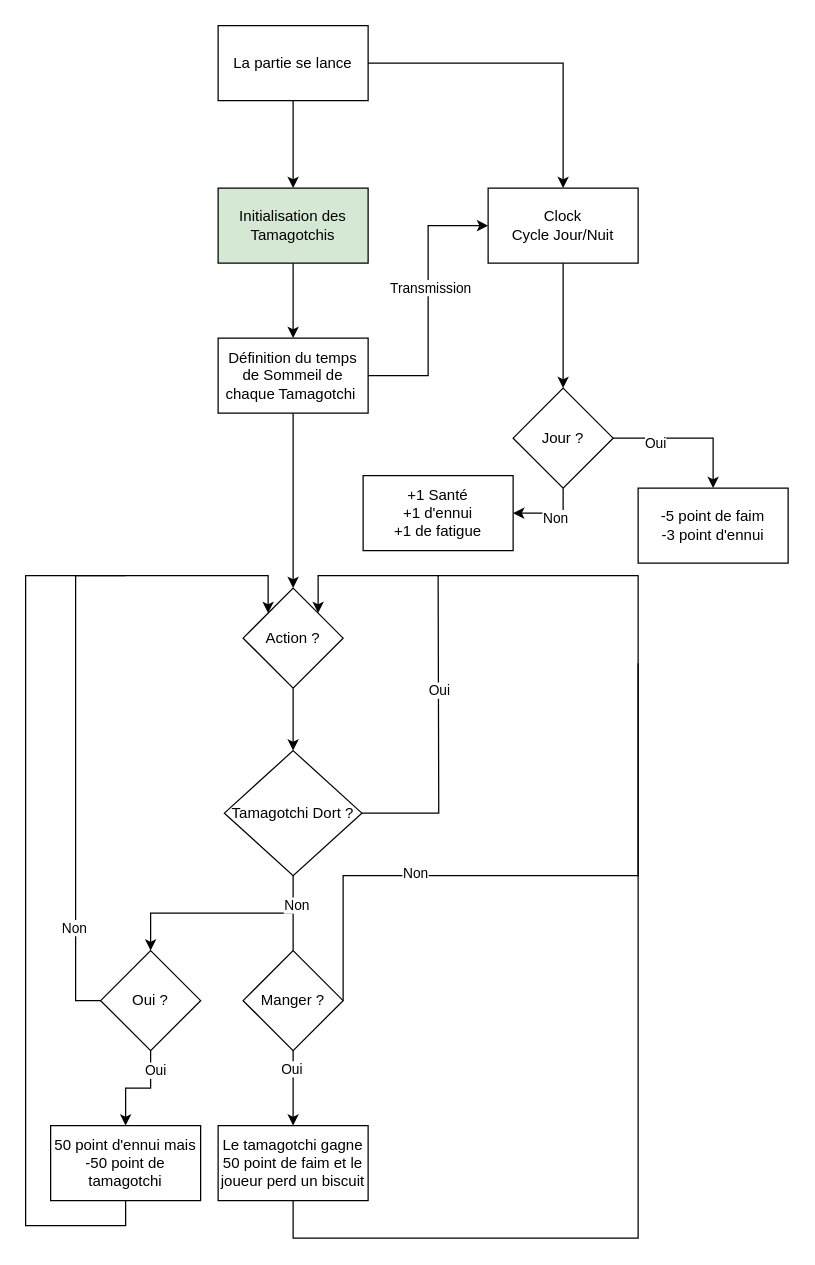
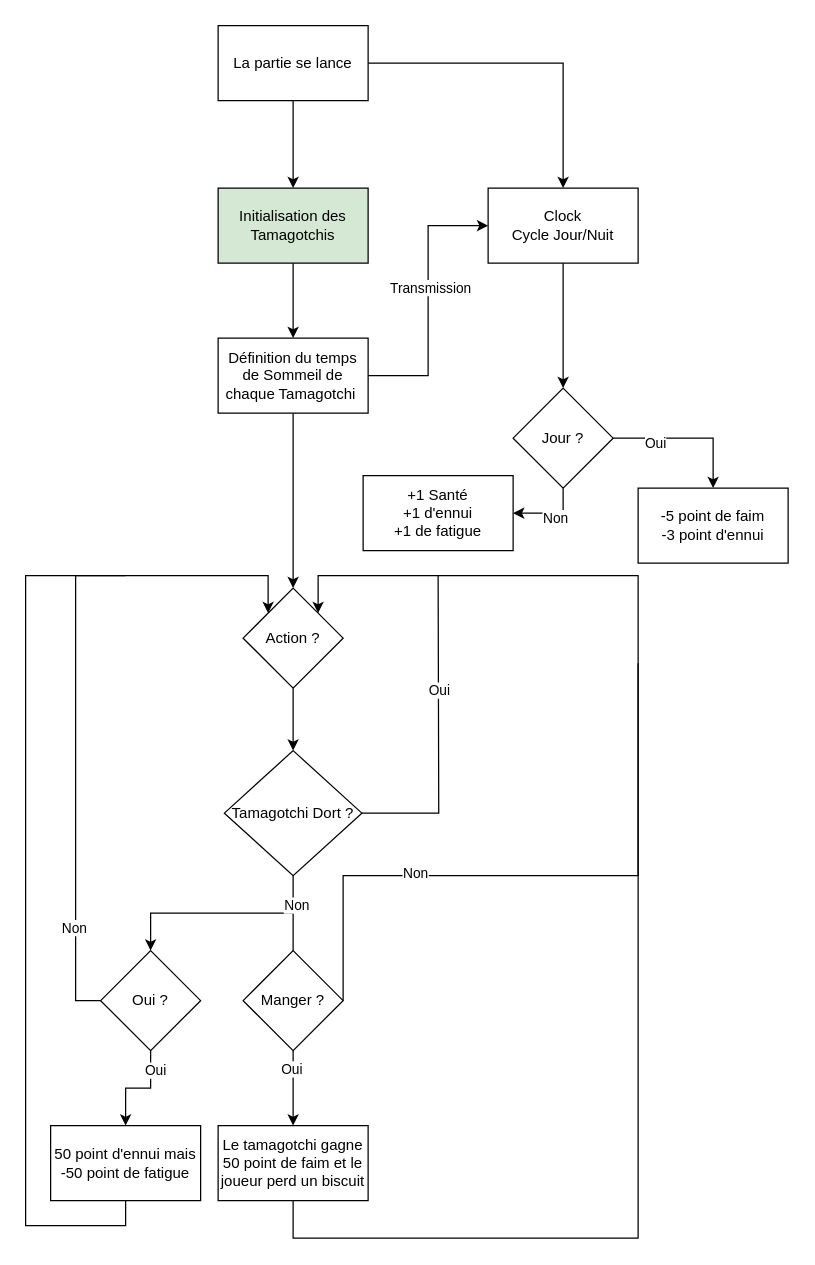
  <mxCell id="0" />
  <mxCell id="1" parent="0" />
  <mxCell id="2" style="edgeStyle=orthogonalEdgeStyle;rounded=0;orthogonalLoop=1;jettySize=auto;html=1;exitX=0.5;exitY=1;exitDx=0;exitDy=0;entryX=0.5;entryY=0;entryDx=0;entryDy=0;" edge="1" parent="1" source="4" target="6"><mxGeometry relative="1" as="geometry" /></mxCell>
  <mxCell id="3" style="edgeStyle=orthogonalEdgeStyle;rounded=0;orthogonalLoop=1;jettySize=auto;html=1;exitX=1;exitY=0.5;exitDx=0;exitDy=0;entryX=0.5;entryY=0;entryDx=0;entryDy=0;" edge="1" parent="1" source="4" target="8"><mxGeometry relative="1" as="geometry" /></mxCell>
  <mxCell id="4" value="La partie se lance" style="rounded=0;whiteSpace=wrap;html=1;" vertex="1" parent="1"><mxGeometry x="174" y="20" width="120" height="60" as="geometry" /></mxCell>
  <mxCell id="5" style="edgeStyle=orthogonalEdgeStyle;rounded=0;orthogonalLoop=1;jettySize=auto;html=1;exitX=0.5;exitY=1;exitDx=0;exitDy=0;entryX=0.5;entryY=0;entryDx=0;entryDy=0;" edge="1" parent="1" source="34" target="23"><mxGeometry relative="1" as="geometry" /></mxCell>
  <mxCell id="6" value="Initialisation des Tamagotchis" style="rounded=0;whiteSpace=wrap;html=1;fillColor=#d5e8d4;" vertex="1" parent="1"><mxGeometry x="174" y="150" width="120" height="60" as="geometry" /></mxCell>
  <mxCell id="7" style="edgeStyle=orthogonalEdgeStyle;rounded=0;orthogonalLoop=1;jettySize=auto;html=1;exitX=0.5;exitY=1;exitDx=0;exitDy=0;" edge="1" parent="1" source="8"><mxGeometry relative="1" as="geometry"><mxPoint x="450" y="310" as="targetPoint" /></mxGeometry></mxCell>
  <mxCell id="8" value="Clock&lt;div&gt;Cycle Jour/Nuit&lt;/div&gt;" style="rounded=0;whiteSpace=wrap;html=1;" vertex="1" parent="1"><mxGeometry x="390" y="150" width="120" height="60" as="geometry" /></mxCell>
  <mxCell id="9" style="edgeStyle=orthogonalEdgeStyle;rounded=0;orthogonalLoop=1;jettySize=auto;html=1;exitX=0.5;exitY=1;exitDx=0;exitDy=0;entryX=0.5;entryY=0;entryDx=0;entryDy=0;" edge="1" parent="1" source="14" target="16"><mxGeometry relative="1" as="geometry" /></mxCell>
  <mxCell id="10" value="Oui" style="edgeLabel;html=1;align=center;verticalAlign=middle;resizable=0;points=[];" vertex="1" connectable="0" parent="9"><mxGeometry x="-0.533" y="-2" relative="1" as="geometry"><mxPoint as="offset" /></mxGeometry></mxCell>
  <mxCell id="11" style="edgeStyle=orthogonalEdgeStyle;rounded=0;orthogonalLoop=1;jettySize=auto;html=1;exitX=1;exitY=0.5;exitDx=0;exitDy=0;endArrow=none;endFill=0;" edge="1" parent="1" source="14"><mxGeometry relative="1" as="geometry"><mxPoint x="510" y="530" as="targetPoint" /><Array as="points"><mxPoint x="274" y="700" /><mxPoint x="510" y="700" /></Array></mxGeometry></mxCell>
  <mxCell id="12" value="Non" style="edgeLabel;html=1;align=center;verticalAlign=middle;resizable=0;points=[];" vertex="1" connectable="0" parent="11"><mxGeometry x="-0.381" y="3" relative="1" as="geometry"><mxPoint as="offset" /></mxGeometry></mxCell>
  <mxCell id="13" style="edgeStyle=orthogonalEdgeStyle;rounded=0;orthogonalLoop=1;jettySize=auto;html=1;exitX=0.5;exitY=0;exitDx=0;exitDy=0;endArrow=none;endFill=0;" edge="1" parent="1" source="14"><mxGeometry relative="1" as="geometry"><mxPoint x="234" y="720" as="targetPoint" /></mxGeometry></mxCell>
  <mxCell id="14" value="Manger ?" style="rhombus;whiteSpace=wrap;html=1;" vertex="1" parent="1"><mxGeometry x="194" y="760" width="80" height="80" as="geometry" /></mxCell>
  <mxCell id="15" style="edgeStyle=orthogonalEdgeStyle;rounded=0;orthogonalLoop=1;jettySize=auto;html=1;exitX=0.5;exitY=1;exitDx=0;exitDy=0;entryX=1;entryY=0;entryDx=0;entryDy=0;" edge="1" parent="1" source="16" target="23"><mxGeometry relative="1" as="geometry"><Array as="points"><mxPoint x="234" y="990" /><mxPoint x="510" y="990" /><mxPoint x="510" y="460" /><mxPoint x="254" y="460" /></Array></mxGeometry></mxCell>
  <mxCell id="16" value="Le tamagotchi gagne 50 point de faim et le joueur perd un biscuit" style="rounded=0;whiteSpace=wrap;html=1;" vertex="1" parent="1"><mxGeometry x="174" y="900" width="120" height="60" as="geometry" /></mxCell>
  <mxCell id="17" style="edgeStyle=orthogonalEdgeStyle;rounded=0;orthogonalLoop=1;jettySize=auto;html=1;exitX=0;exitY=0.5;exitDx=0;exitDy=0;entryX=0;entryY=0;entryDx=0;entryDy=0;" edge="1" parent="1" source="21" target="23"><mxGeometry relative="1" as="geometry"><Array as="points"><mxPoint x="60" y="800" /><mxPoint x="60" y="460" /><mxPoint x="214" y="460" /></Array></mxGeometry></mxCell>
  <mxCell id="18" value="Non" style="edgeLabel;html=1;align=center;verticalAlign=middle;resizable=0;points=[];" vertex="1" connectable="0" parent="17"><mxGeometry x="-0.711" y="2" relative="1" as="geometry"><mxPoint as="offset" /></mxGeometry></mxCell>
  <mxCell id="19" style="edgeStyle=orthogonalEdgeStyle;rounded=0;orthogonalLoop=1;jettySize=auto;html=1;exitX=0.5;exitY=1;exitDx=0;exitDy=0;entryX=0.5;entryY=0;entryDx=0;entryDy=0;" edge="1" parent="1" source="21" target="25"><mxGeometry relative="1" as="geometry" /></mxCell>
  <mxCell id="20" value="Oui" style="edgeLabel;html=1;align=center;verticalAlign=middle;resizable=0;points=[];" vertex="1" connectable="0" parent="19"><mxGeometry x="-0.625" y="3" relative="1" as="geometry"><mxPoint as="offset" /></mxGeometry></mxCell>
  <mxCell id="21" value="Oui ?" style="rhombus;whiteSpace=wrap;html=1;" vertex="1" parent="1"><mxGeometry x="80" y="760" width="80" height="80" as="geometry" /></mxCell>
  <mxCell id="22" style="edgeStyle=orthogonalEdgeStyle;rounded=0;orthogonalLoop=1;jettySize=auto;html=1;exitX=0.5;exitY=1;exitDx=0;exitDy=0;entryX=0.5;entryY=0;entryDx=0;entryDy=0;" edge="1" parent="1" source="23" target="30"><mxGeometry relative="1" as="geometry"><Array as="points"><mxPoint x="234" y="580" /><mxPoint x="234" y="580" /></Array></mxGeometry></mxCell>
  <mxCell id="23" value="Action ?" style="rhombus;whiteSpace=wrap;html=1;" vertex="1" parent="1"><mxGeometry x="194" y="470" width="80" height="80" as="geometry" /></mxCell>
  <mxCell id="24" style="edgeStyle=orthogonalEdgeStyle;rounded=0;orthogonalLoop=1;jettySize=auto;html=1;exitX=0.5;exitY=1;exitDx=0;exitDy=0;endArrow=none;endFill=0;" edge="1" parent="1" source="25"><mxGeometry relative="1" as="geometry"><mxPoint x="100" y="460" as="targetPoint" /><Array as="points"><mxPoint x="100" y="980" /><mxPoint x="20" y="980" /><mxPoint x="20" y="460" /></Array></mxGeometry></mxCell>
- <mxCell id="25" value="50 point d'ennui mais -50 point de tamagotchi" style="rounded=0;whiteSpace=wrap;html=1;" vertex="1" parent="1"><mxGeometry x="40" y="900" width="120" height="60" as="geometry" /></mxCell>
+ <mxCell id="25" value="50 point d'ennui mais -50 point de fatigue" style="rounded=0;whiteSpace=wrap;html=1;" vertex="1" parent="1"><mxGeometry x="40" y="900" width="120" height="60" as="geometry" /></mxCell>
  <mxCell id="26" style="edgeStyle=orthogonalEdgeStyle;rounded=0;orthogonalLoop=1;jettySize=auto;html=1;exitX=1;exitY=0.5;exitDx=0;exitDy=0;endArrow=none;endFill=0;" edge="1" parent="1" source="30"><mxGeometry relative="1" as="geometry"><mxPoint x="350" y="460" as="targetPoint" /></mxGeometry></mxCell>
  <mxCell id="27" value="Oui" style="edgeLabel;html=1;align=center;verticalAlign=middle;resizable=0;points=[];" vertex="1" connectable="0" parent="26"><mxGeometry x="0.275" relative="1" as="geometry"><mxPoint as="offset" /></mxGeometry></mxCell>
  <mxCell id="28" style="edgeStyle=orthogonalEdgeStyle;rounded=0;orthogonalLoop=1;jettySize=auto;html=1;exitX=0.5;exitY=1;exitDx=0;exitDy=0;entryX=0.5;entryY=0;entryDx=0;entryDy=0;" edge="1" parent="1" source="30" target="21"><mxGeometry relative="1" as="geometry" /></mxCell>
  <mxCell id="29" value="Non" style="edgeLabel;html=1;align=center;verticalAlign=middle;resizable=0;points=[];" vertex="1" connectable="0" parent="28"><mxGeometry x="-0.732" y="2" relative="1" as="geometry"><mxPoint as="offset" /></mxGeometry></mxCell>
  <mxCell id="30" value="Tamagotchi Dort ?" style="rhombus;whiteSpace=wrap;html=1;" vertex="1" parent="1"><mxGeometry x="179" y="600" width="110" height="100" as="geometry" /></mxCell>
  <mxCell id="31" value="" style="edgeStyle=orthogonalEdgeStyle;rounded=0;orthogonalLoop=1;jettySize=auto;html=1;exitX=0.5;exitY=1;exitDx=0;exitDy=0;entryX=0.5;entryY=0;entryDx=0;entryDy=0;" edge="1" parent="1" source="6" target="34"><mxGeometry relative="1" as="geometry"><mxPoint x="234" y="210" as="sourcePoint" /><mxPoint x="234" y="470" as="targetPoint" /><Array as="points"><mxPoint x="234" y="250" /><mxPoint x="234" y="250" /></Array></mxGeometry></mxCell>
  <mxCell id="32" style="edgeStyle=orthogonalEdgeStyle;rounded=0;orthogonalLoop=1;jettySize=auto;html=1;exitX=1;exitY=0.5;exitDx=0;exitDy=0;entryX=0;entryY=0.5;entryDx=0;entryDy=0;" edge="1" parent="1" source="34" target="8"><mxGeometry relative="1" as="geometry" /></mxCell>
  <mxCell id="33" value="Transmission" style="edgeLabel;html=1;align=center;verticalAlign=middle;resizable=0;points=[];" vertex="1" connectable="0" parent="32"><mxGeometry x="0.1" y="-1" relative="1" as="geometry"><mxPoint as="offset" /></mxGeometry></mxCell>
  <mxCell id="34" value="Définition du temps de Sommeil de chaque Tamagotchi&amp;nbsp;" style="rounded=0;whiteSpace=wrap;html=1;" vertex="1" parent="1"><mxGeometry x="174" y="270" width="120" height="60" as="geometry" /></mxCell>
  <mxCell id="35" style="edgeStyle=orthogonalEdgeStyle;rounded=0;orthogonalLoop=1;jettySize=auto;html=1;exitX=1;exitY=0.5;exitDx=0;exitDy=0;entryX=0.5;entryY=0;entryDx=0;entryDy=0;" edge="1" parent="1" source="39" target="40"><mxGeometry relative="1" as="geometry"><mxPoint x="580" y="350" as="targetPoint" /></mxGeometry></mxCell>
  <mxCell id="36" value="Oui" style="edgeLabel;html=1;align=center;verticalAlign=middle;resizable=0;points=[];" vertex="1" connectable="0" parent="35"><mxGeometry x="-0.448" y="-3" relative="1" as="geometry"><mxPoint as="offset" /></mxGeometry></mxCell>
  <mxCell id="37" style="edgeStyle=orthogonalEdgeStyle;rounded=0;orthogonalLoop=1;jettySize=auto;html=1;exitX=0.5;exitY=1;exitDx=0;exitDy=0;entryX=1;entryY=0.5;entryDx=0;entryDy=0;" edge="1" parent="1" source="39" target="41"><mxGeometry relative="1" as="geometry"><mxPoint x="450" y="430" as="targetPoint" /></mxGeometry></mxCell>
  <mxCell id="38" value="Non" style="edgeLabel;html=1;align=center;verticalAlign=middle;resizable=0;points=[];" vertex="1" connectable="0" parent="37"><mxGeometry x="-0.111" y="3" relative="1" as="geometry"><mxPoint as="offset" /></mxGeometry></mxCell>
  <mxCell id="39" value="Jour ?" style="rhombus;whiteSpace=wrap;html=1;" vertex="1" parent="1"><mxGeometry x="410" y="310" width="80" height="80" as="geometry" /></mxCell>
  <mxCell id="40" value="-5 point de faim&lt;div&gt;-3 point d'ennui&lt;/div&gt;" style="rounded=0;whiteSpace=wrap;html=1;" vertex="1" parent="1"><mxGeometry x="510" y="390" width="120" height="60" as="geometry" /></mxCell>
  <mxCell id="41" value="+1 Santé&lt;div&gt;+1 d'ennui&lt;/div&gt;&lt;div&gt;+1 de fatigue&lt;/div&gt;" style="rounded=0;whiteSpace=wrap;html=1;" vertex="1" parent="1"><mxGeometry x="290" y="380" width="120" height="60" as="geometry" /></mxCell>
